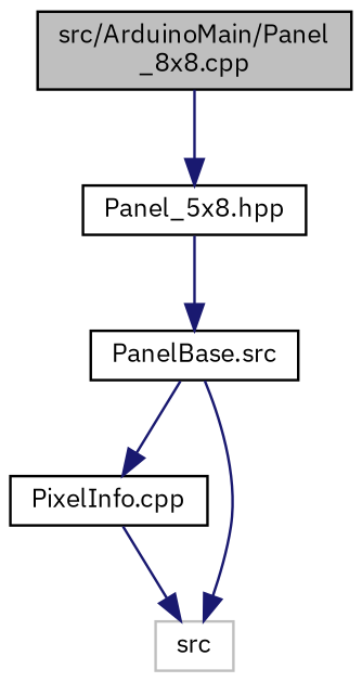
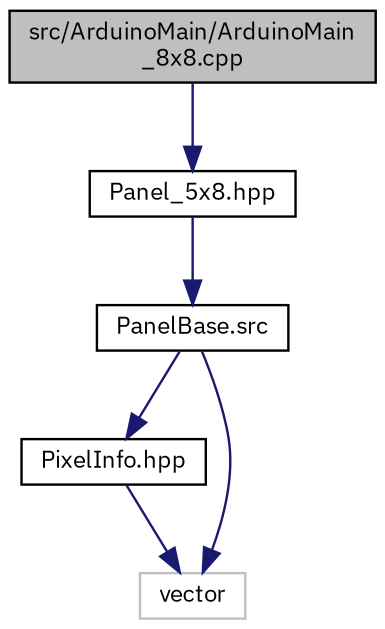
  digraph {
    fontname="IBM Plex Sans"
    node [color=black fillcolor=white fontname="IBM Plex Sans" fontsize=10 shape=record style=filled]
    edge [color=midnightblue fontname="IBM Plex Sans" fontsize=10 labelfontname=Helvetica labelfontsize=10 style=solid]
-   n1 [fillcolor=grey75 fontcolor=black height=0.2 label="src/ArduinoMain/Panel\l_8x8.cpp" width=0.4]
+   n1 [fillcolor=grey75 fontcolor=black height=0.2 label="src/ArduinoMain/ArduinoMain\l_8x8.cpp" width=0.4]
    n2 [height=0.2 label="Panel_5x8.hpp" width=0.4]
    n3 [height=0.2 label="PanelBase.src" width=0.4]
-   n4 [height=0.2 label="PixelInfo.cpp" width=0.4]
-   n5 [color=grey75 height=0.2 label=src width=0.4]
+   n4 [height=0.2 label="PixelInfo.hpp" width=0.4]
+   n5 [color=grey75 height=0.2 label=vector width=0.4]
    n1 -> n2
    n2 -> n3
    n3 -> n4
    n3 -> n5
    n4 -> n5
  }
